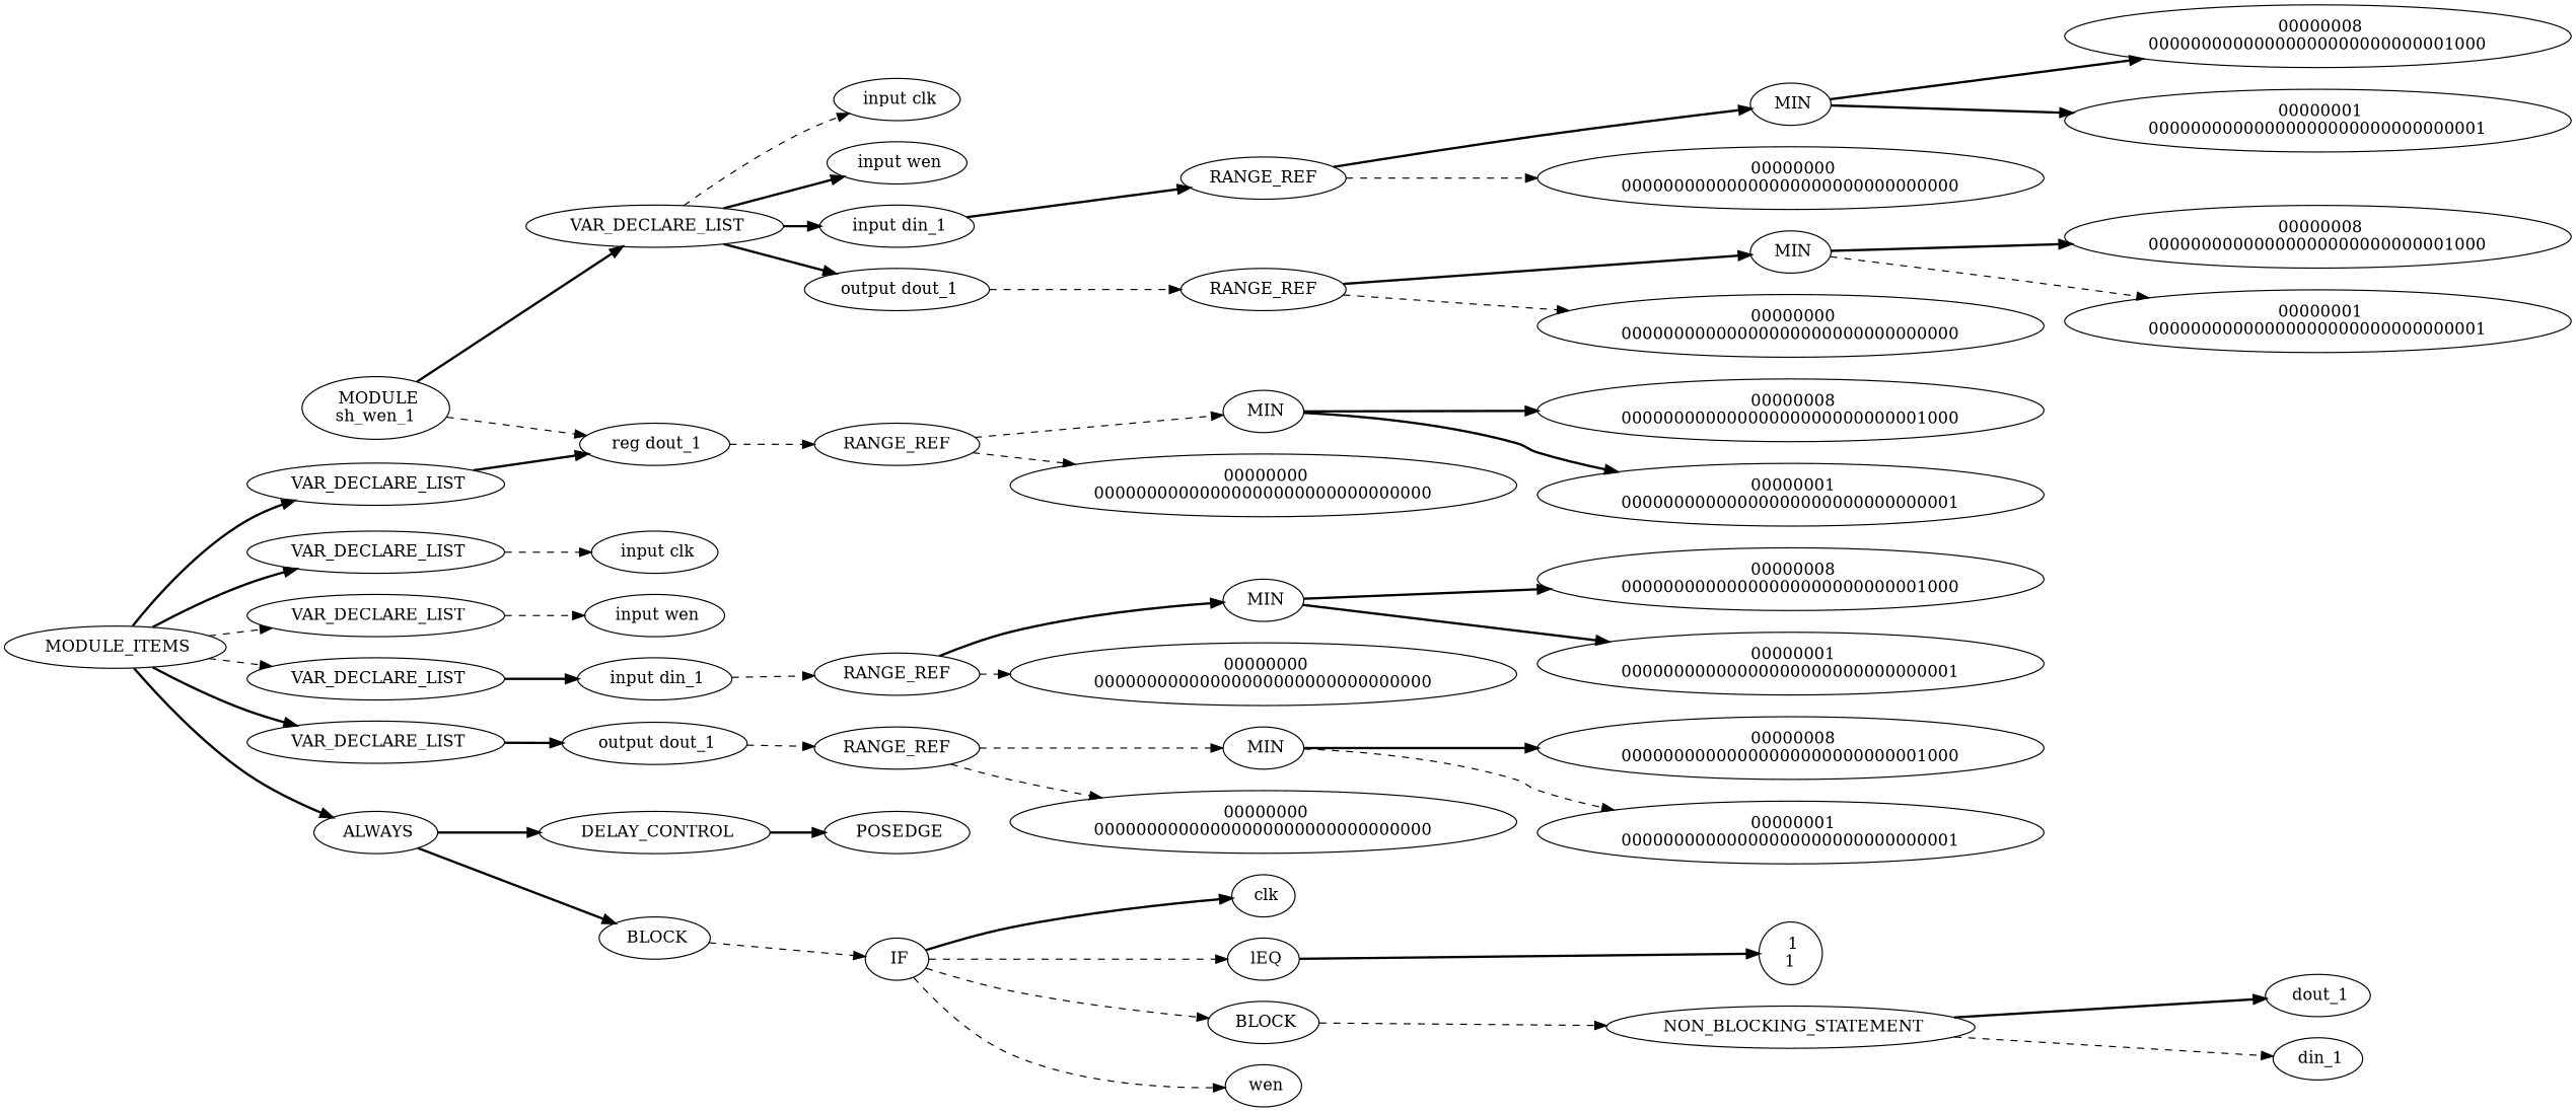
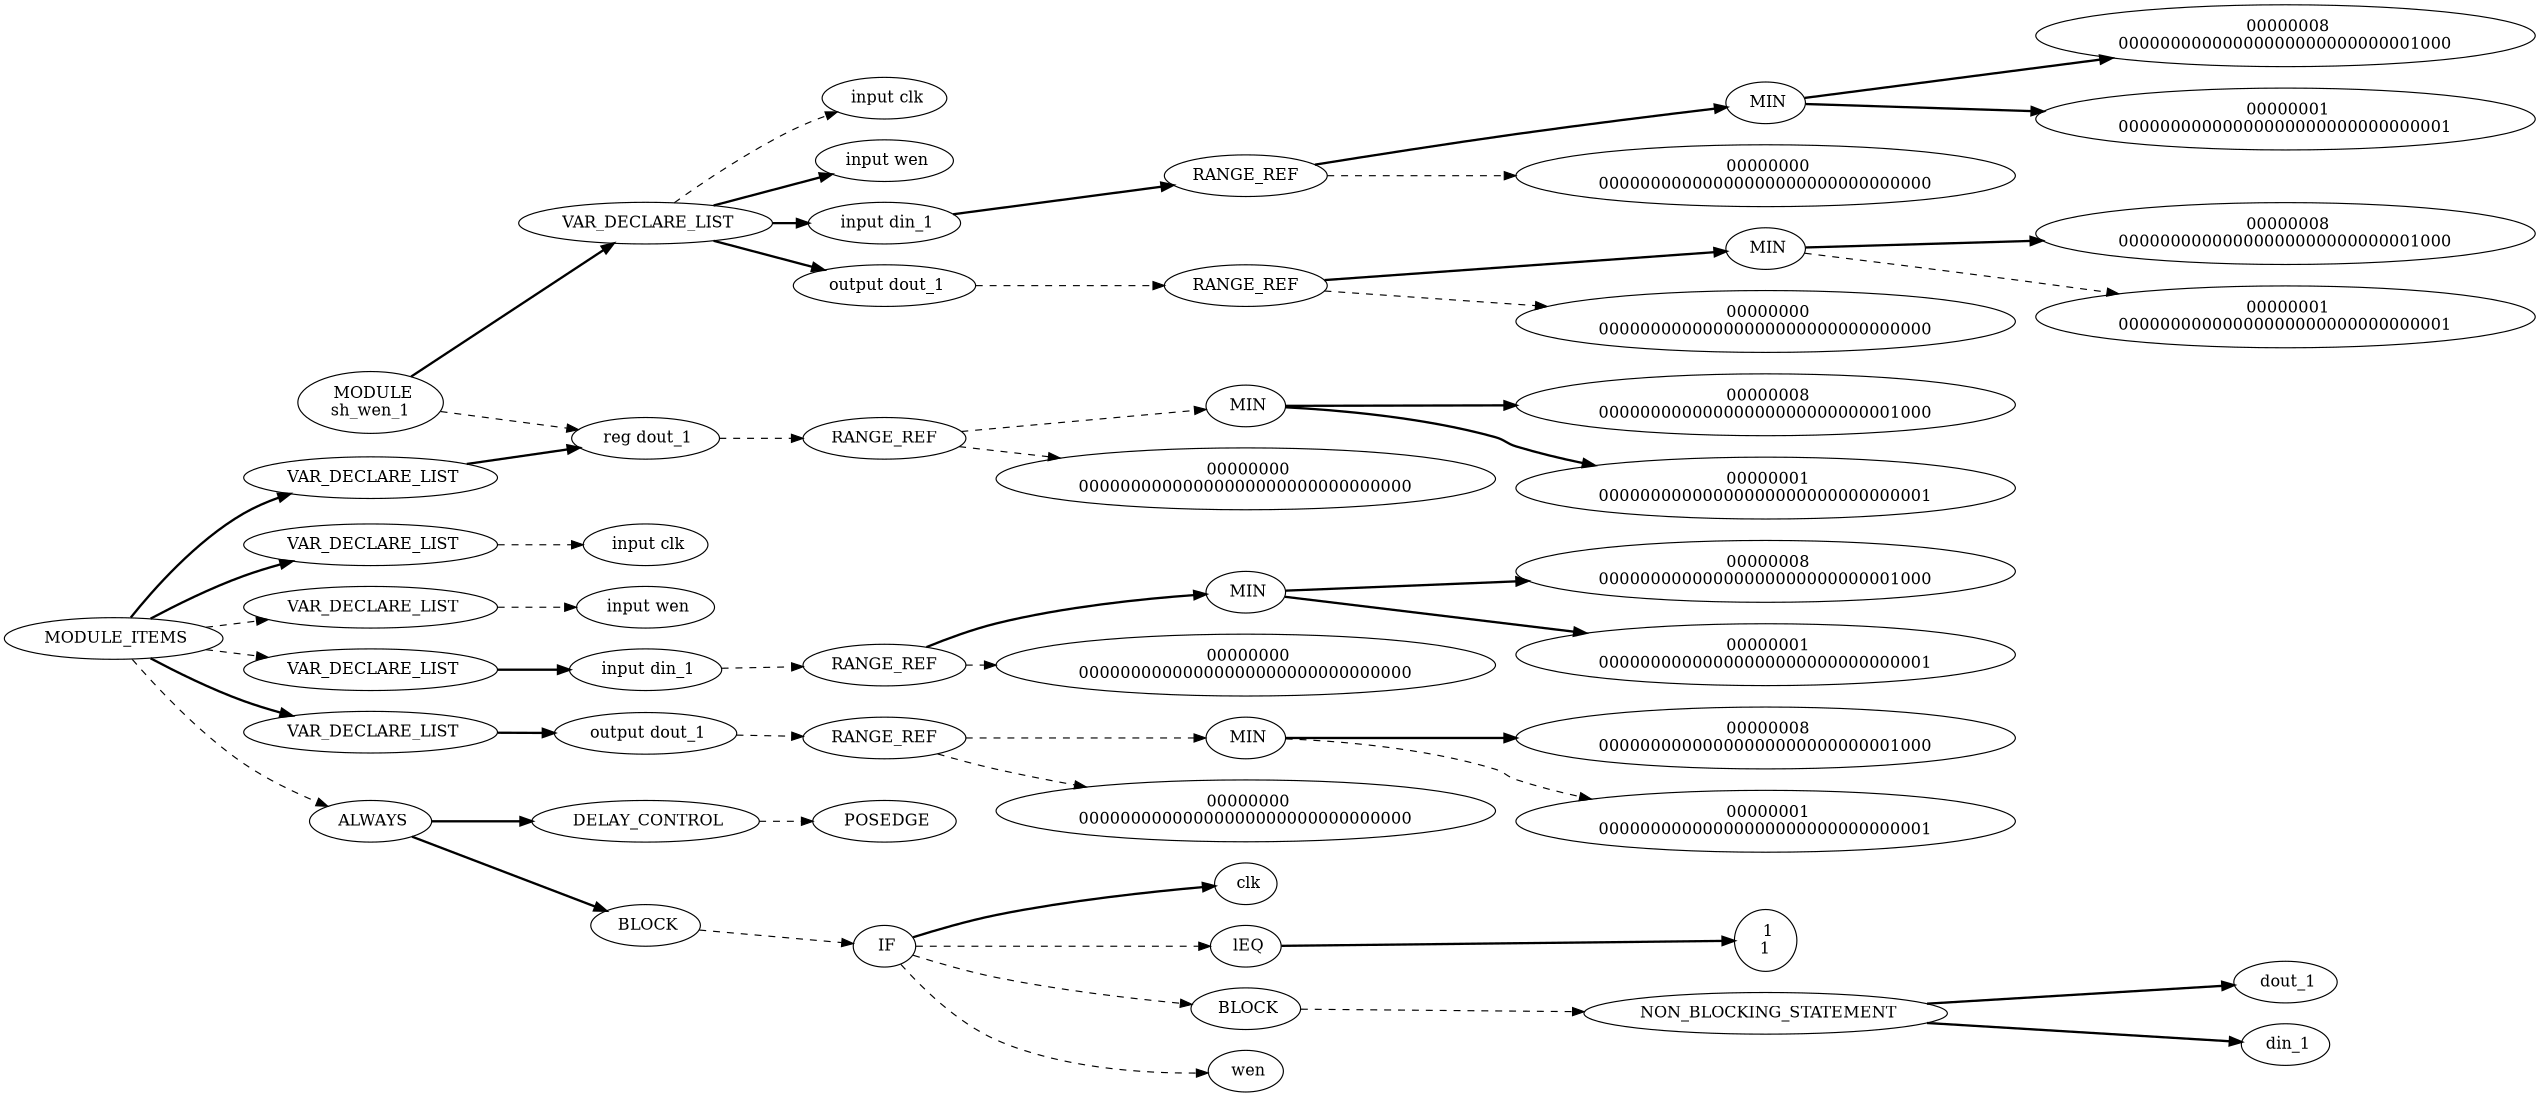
  digraph {
    rankdir=LR
    ranksep=.25
    edge [style=bold]
    n1 [label=< MODULE<br/>sh_wen_1>]
    n2 [label=< VAR_DECLARE_LIST>]
    n3 [label=< reg dout_1>]
    n4 [label=< input clk>]
    n5 [label=< input wen>]
    n6 [label=< input din_1>]
    n7 [label=< output dout_1>]
    n8 [label=< MODULE_ITEMS>]
    n9 [label=< VAR_DECLARE_LIST>]
    n10 [label=< VAR_DECLARE_LIST>]
    n11 [label=< VAR_DECLARE_LIST>]
    n12 [label=< VAR_DECLARE_LIST>]
    n13 [label=< VAR_DECLARE_LIST>]
    n14 [label=< ALWAYS>]
    n15 [label=<RANGE_REF>]
    n16 [label=<RANGE_REF>]
    n17 [label=< MIN>]
    n18 [label=< 00000000<br/>00000000000000000000000000000000>]
    n19 [label=< 00000008<br/>00000000000000000000000000001000>]
    n20 [label=< 00000001<br/>00000000000000000000000000000001>]
    n21 [label=< MIN>]
    n22 [label=< 00000000<br/>00000000000000000000000000000000>]
    n23 [label=< 00000008<br/>00000000000000000000000000001000>]
    n24 [label=< 00000001<br/>00000000000000000000000000000001>]
    n25 [label=< input clk>]
    n26 [label=< input wen>]
    n27 [label=< input din_1>]
    n28 [label=< output dout_1>]
    n29 [label=< DELAY_CONTROL>]
    n30 [label=< BLOCK>]
    n31 [label=<RANGE_REF>]
    n32 [label=< MIN>]
    n33 [label=< 00000000<br/>00000000000000000000000000000000>]
    n34 [label=< 00000008<br/>00000000000000000000000000001000>]
    n35 [label=< 00000001<br/>00000000000000000000000000000001>]
    n36 [label=<RANGE_REF>]
    n37 [label=< MIN>]
    n38 [label=< 00000000<br/>00000000000000000000000000000000>]
    n39 [label=< 00000008<br/>00000000000000000000000000001000>]
    n40 [label=< 00000001<br/>00000000000000000000000000000001>]
    n41 [label=<RANGE_REF>]
    n42 [label=< MIN>]
    n43 [label=< 00000000<br/>00000000000000000000000000000000>]
    n44 [label=< 00000008<br/>00000000000000000000000000001000>]
    n45 [label=< 00000001<br/>00000000000000000000000000000001>]
    n46 [label=< POSEDGE>]
    n47 [label=< IF>]
    n48 [label=< clk>]
    n49 [label=< lEQ>]
    n50 [label=< BLOCK>]
    n51 [label=< wen>]
    n52 [label=< 1<br/>1>]
    n53 [label=< NON_BLOCKING_STATEMENT>]
    n54 [label=< dout_1>]
    n55 [label=< din_1>]
    n1 -> n2
    n1 -> n3 [style=dashed]
    n2 -> n4 [style=dashed]
    n2 -> n5
    n2 -> n6
    n2 -> n7
    n3 -> n41 [style=dashed]
    n6 -> n15
    n7 -> n16 [style=dashed]
    n8 -> n9
    n8 -> n10 [style=dashed]
    n8 -> n11 [style=dashed]
    n8 -> n12
    n8 -> n13
-   n8 -> n14
+   n8 -> n14 [style=dashed]
    n9 -> n25 [style=dashed]
    n10 -> n26 [style=dashed]
    n11 -> n27
    n12 -> n28
    n13 -> n3
    n14 -> n29
    n14 -> n30
    n15 -> n17
    n15 -> n18 [style=dashed]
    n16 -> n21
    n16 -> n22 [style=dashed]
    n17 -> n19
    n17 -> n20
    n21 -> n23
    n21 -> n24 [style=dashed]
    n27 -> n31 [style=dashed]
    n28 -> n36 [style=dashed]
-   n29 -> n46
+   n29 -> n46 [style=dashed]
    n30 -> n47 [style=dashed]
    n31 -> n32
    n31 -> n33 [style=dashed]
    n32 -> n34
    n32 -> n35
    n36 -> n37 [style=dashed]
    n36 -> n38 [style=dashed]
    n37 -> n39
    n37 -> n40 [style=dashed]
    n41 -> n42 [style=dashed]
    n41 -> n43 [style=dashed]
    n42 -> n44
    n42 -> n45
    n47 -> n48
    n47 -> n49 [style=dashed]
    n47 -> n50 [style=dashed]
    n47 -> n51 [style=dashed]
    n49 -> n52
    n50 -> n53 [style=dashed]
    n53 -> n54
-   n53 -> n55 [style=dashed]
+   n53 -> n55
  }
